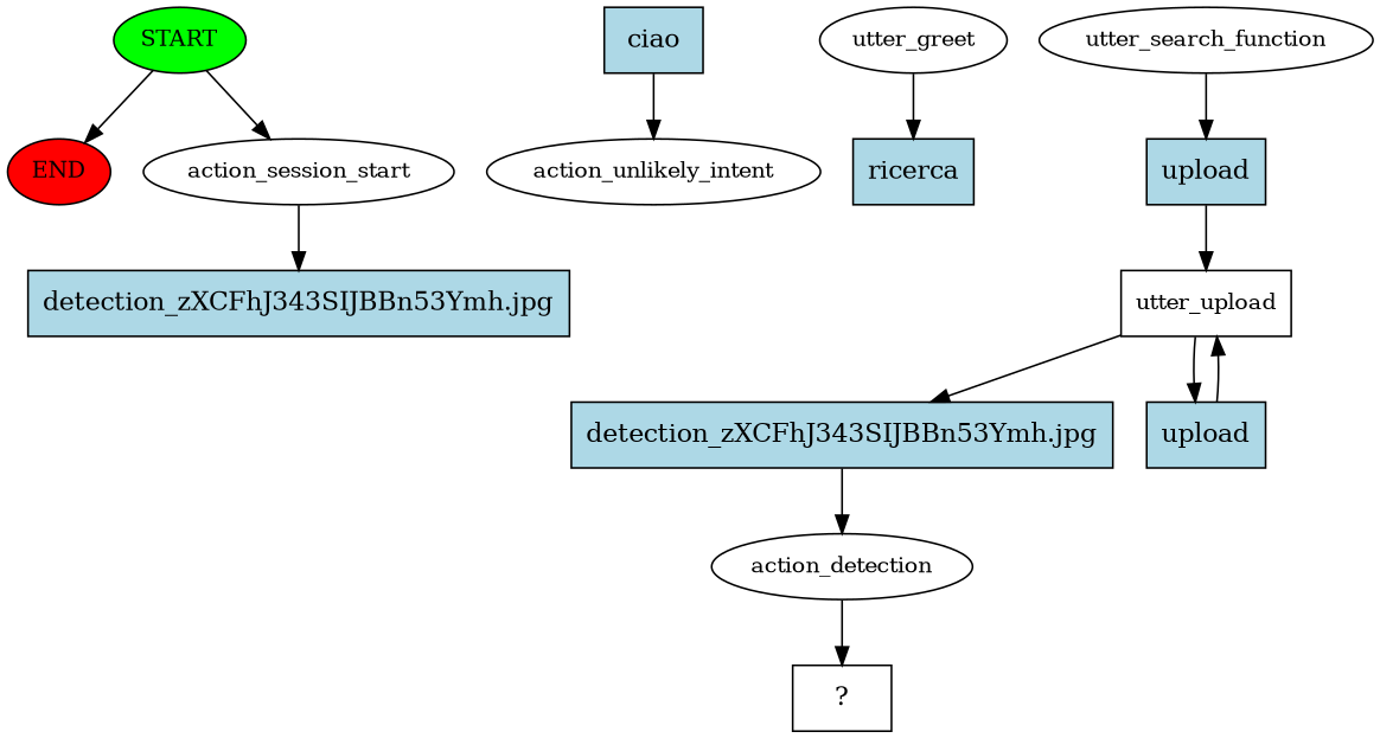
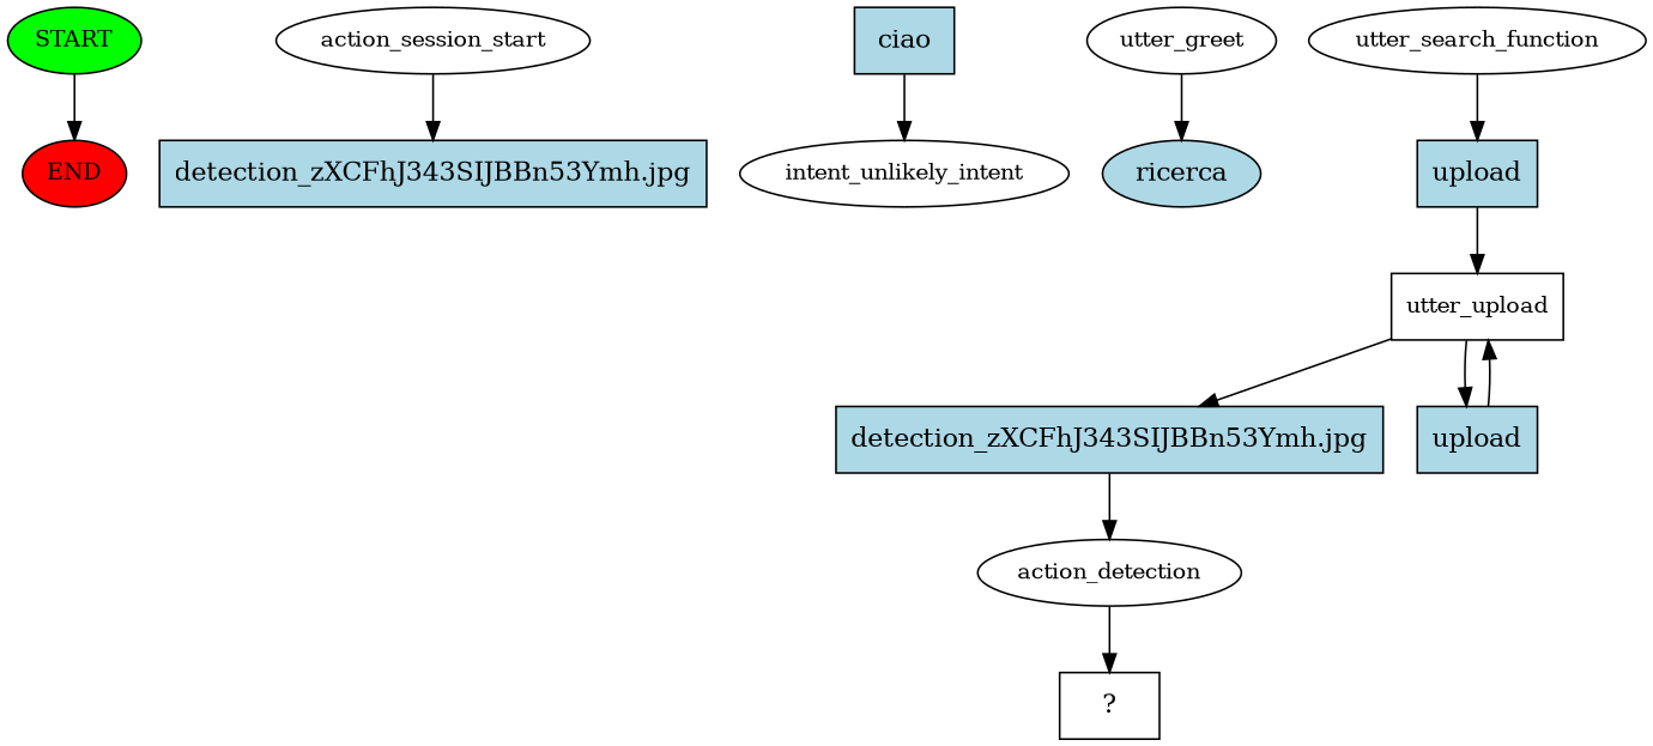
  digraph {
    node [fontsize=12 style=filled]
    n1 [fillcolor=green label=START]
    n2 [fillcolor=red label=END]
    n3 [label=action_session_start style=""]
    n4 [fillcolor=lightblue label="detection_zXCFhJ343SIJBBn53Ymh.jpg" shape=rect fontsize=""]
    n5 [fillcolor=lightblue label=ciao shape=rect fontsize=""]
-   n6 [label=action_unlikely_intent style=""]
+   n6 [label=intent_unlikely_intent style=""]
    n7 [label=utter_greet style=""]
-   n8 [fillcolor=lightblue label=ricerca shape=rect fontsize=""]
+   n8 [fillcolor=lightblue label=ricerca shape=ellipse fontsize=""]
    n9 [label=utter_search_function style=""]
    n10 [fillcolor=lightblue label=upload shape=rect fontsize=""]
    n11 [label=utter_upload shape=box style=""]
    n12 [fillcolor=lightblue label="detection_zXCFhJ343SIJBBn53Ymh.jpg" shape=rect fontsize=""]
    n13 [fillcolor=lightblue label=upload shape=rect fontsize=""]
    n14 [label=action_detection style=""]
    n15 [label="  ?  " shape=rect fontsize="" style=""]
    n1 -> n2
-   n1 -> n3
    n3 -> n4
    n5 -> n6
    n7 -> n8
    n9 -> n10
    n10 -> n11
    n11 -> n12
    n11 -> n13
    n12 -> n14
    n13 -> n11
    n14 -> n15
  }
